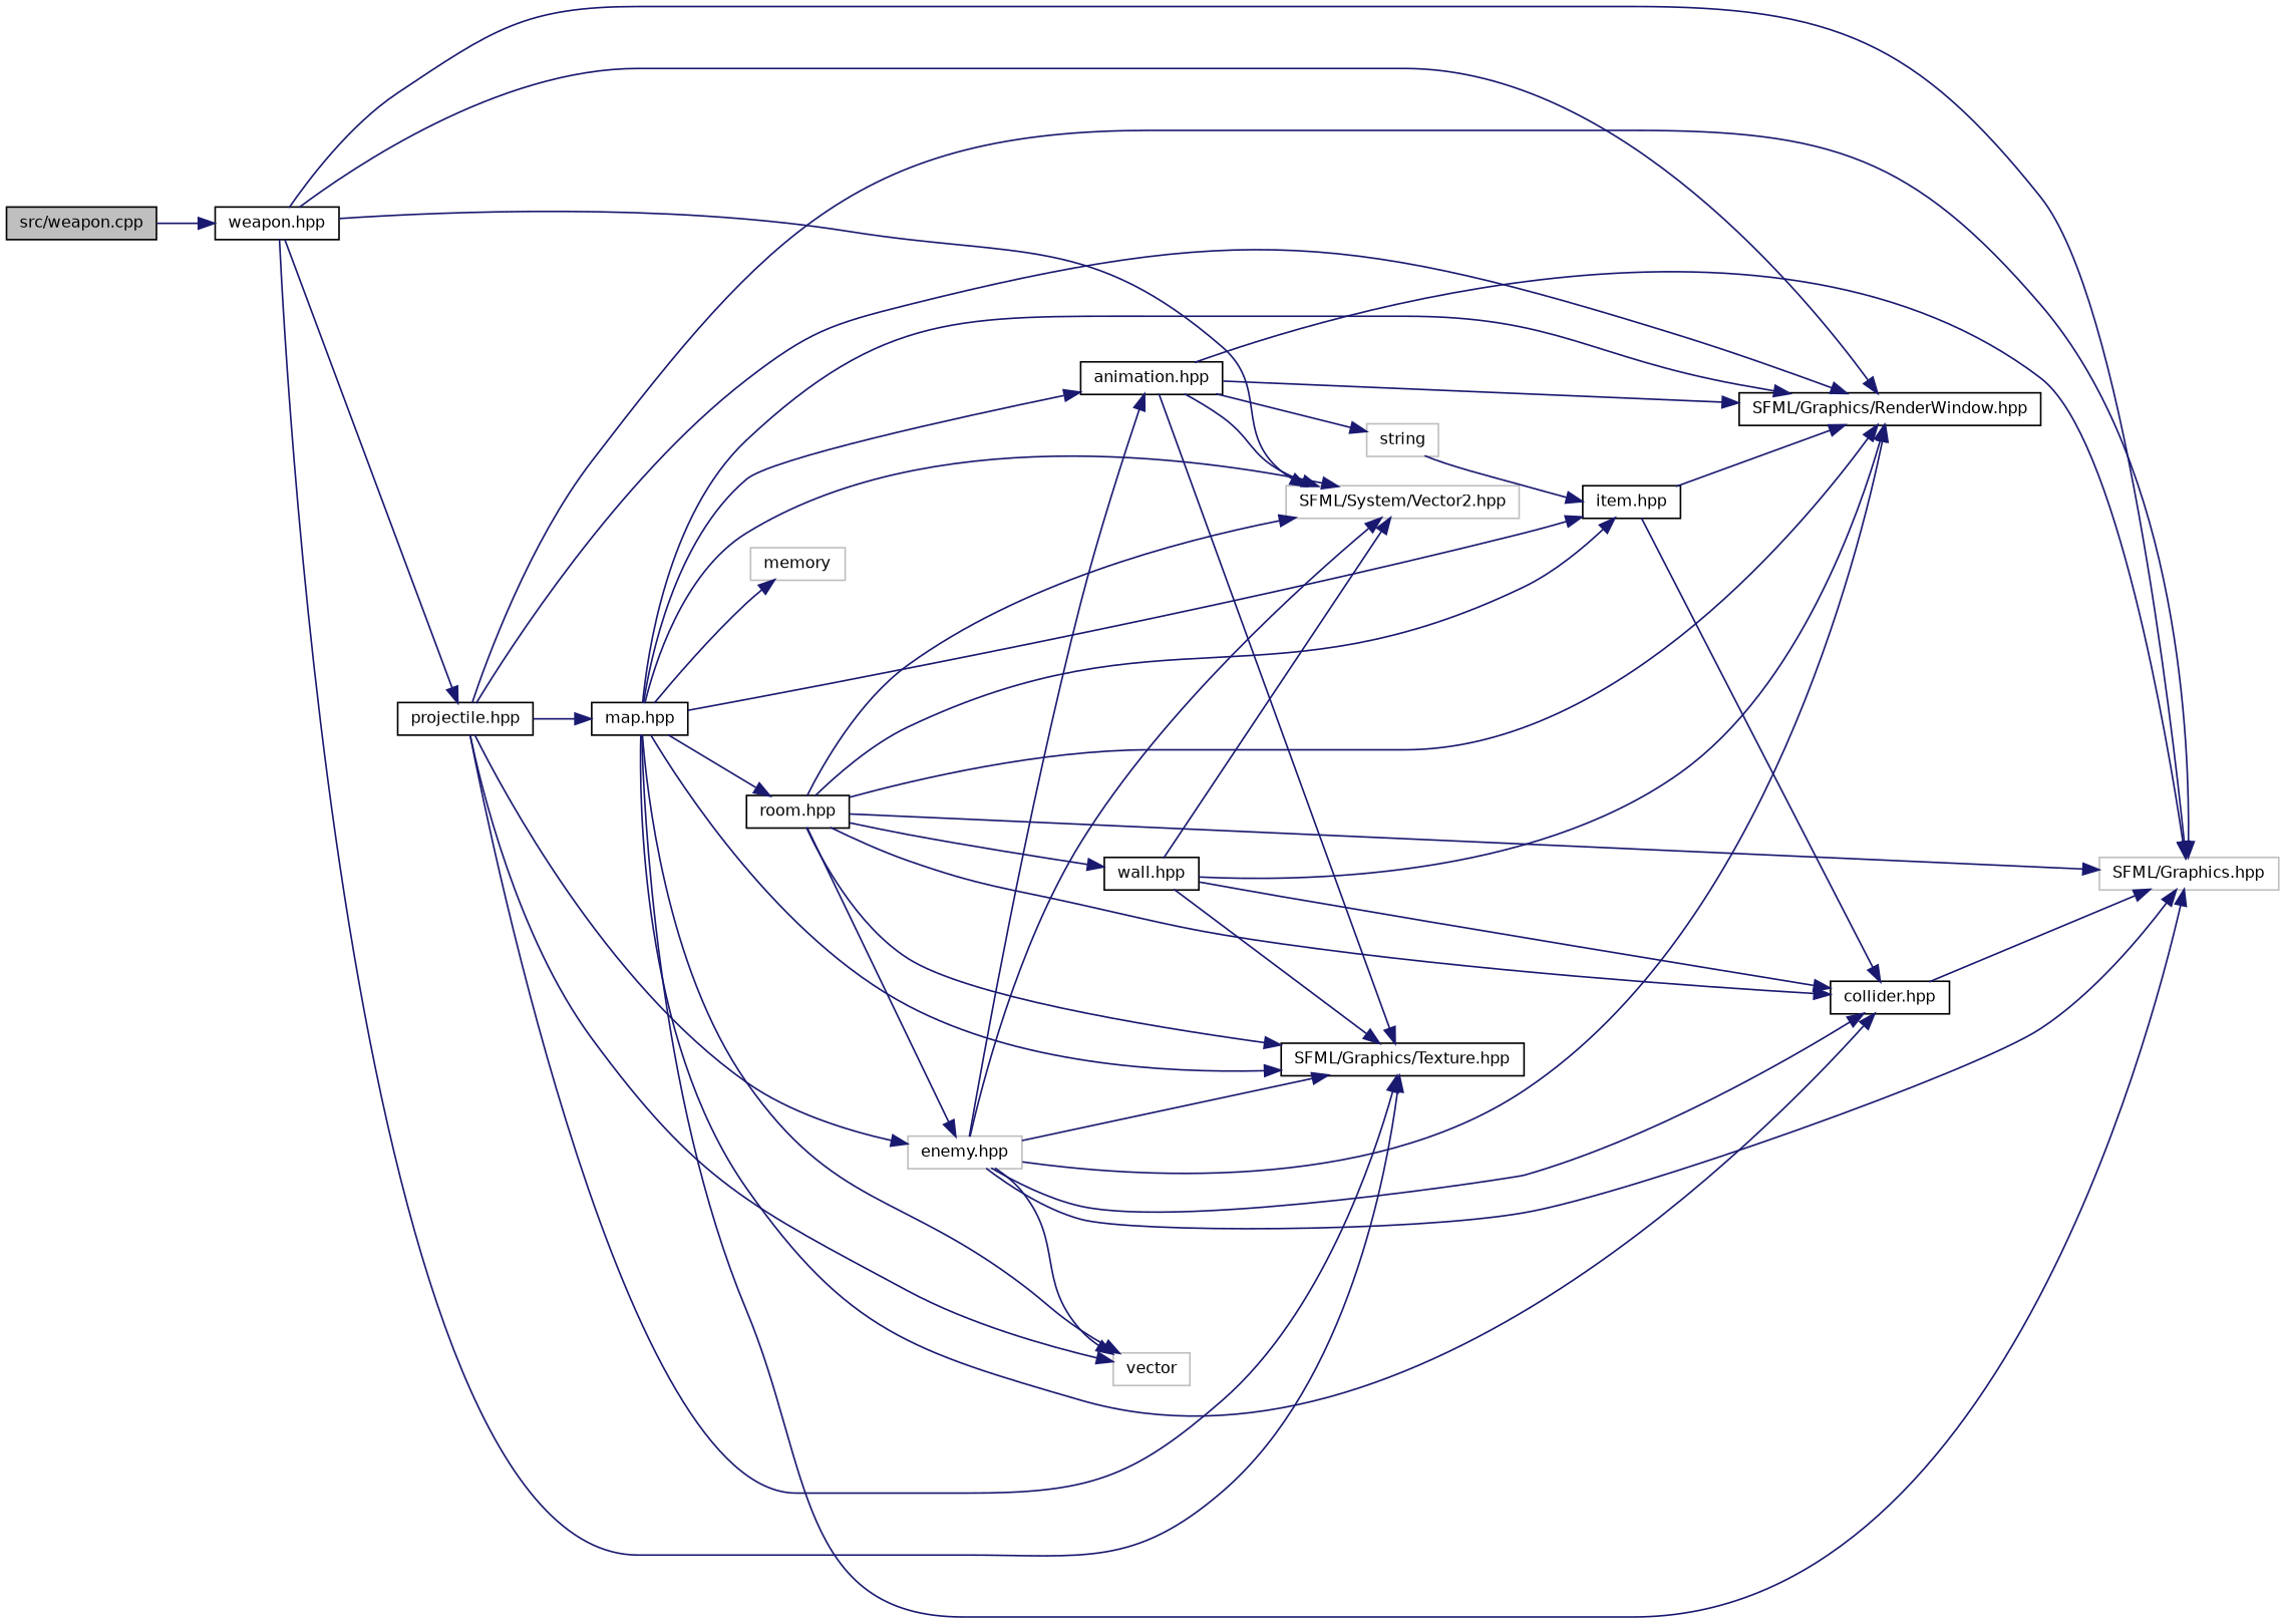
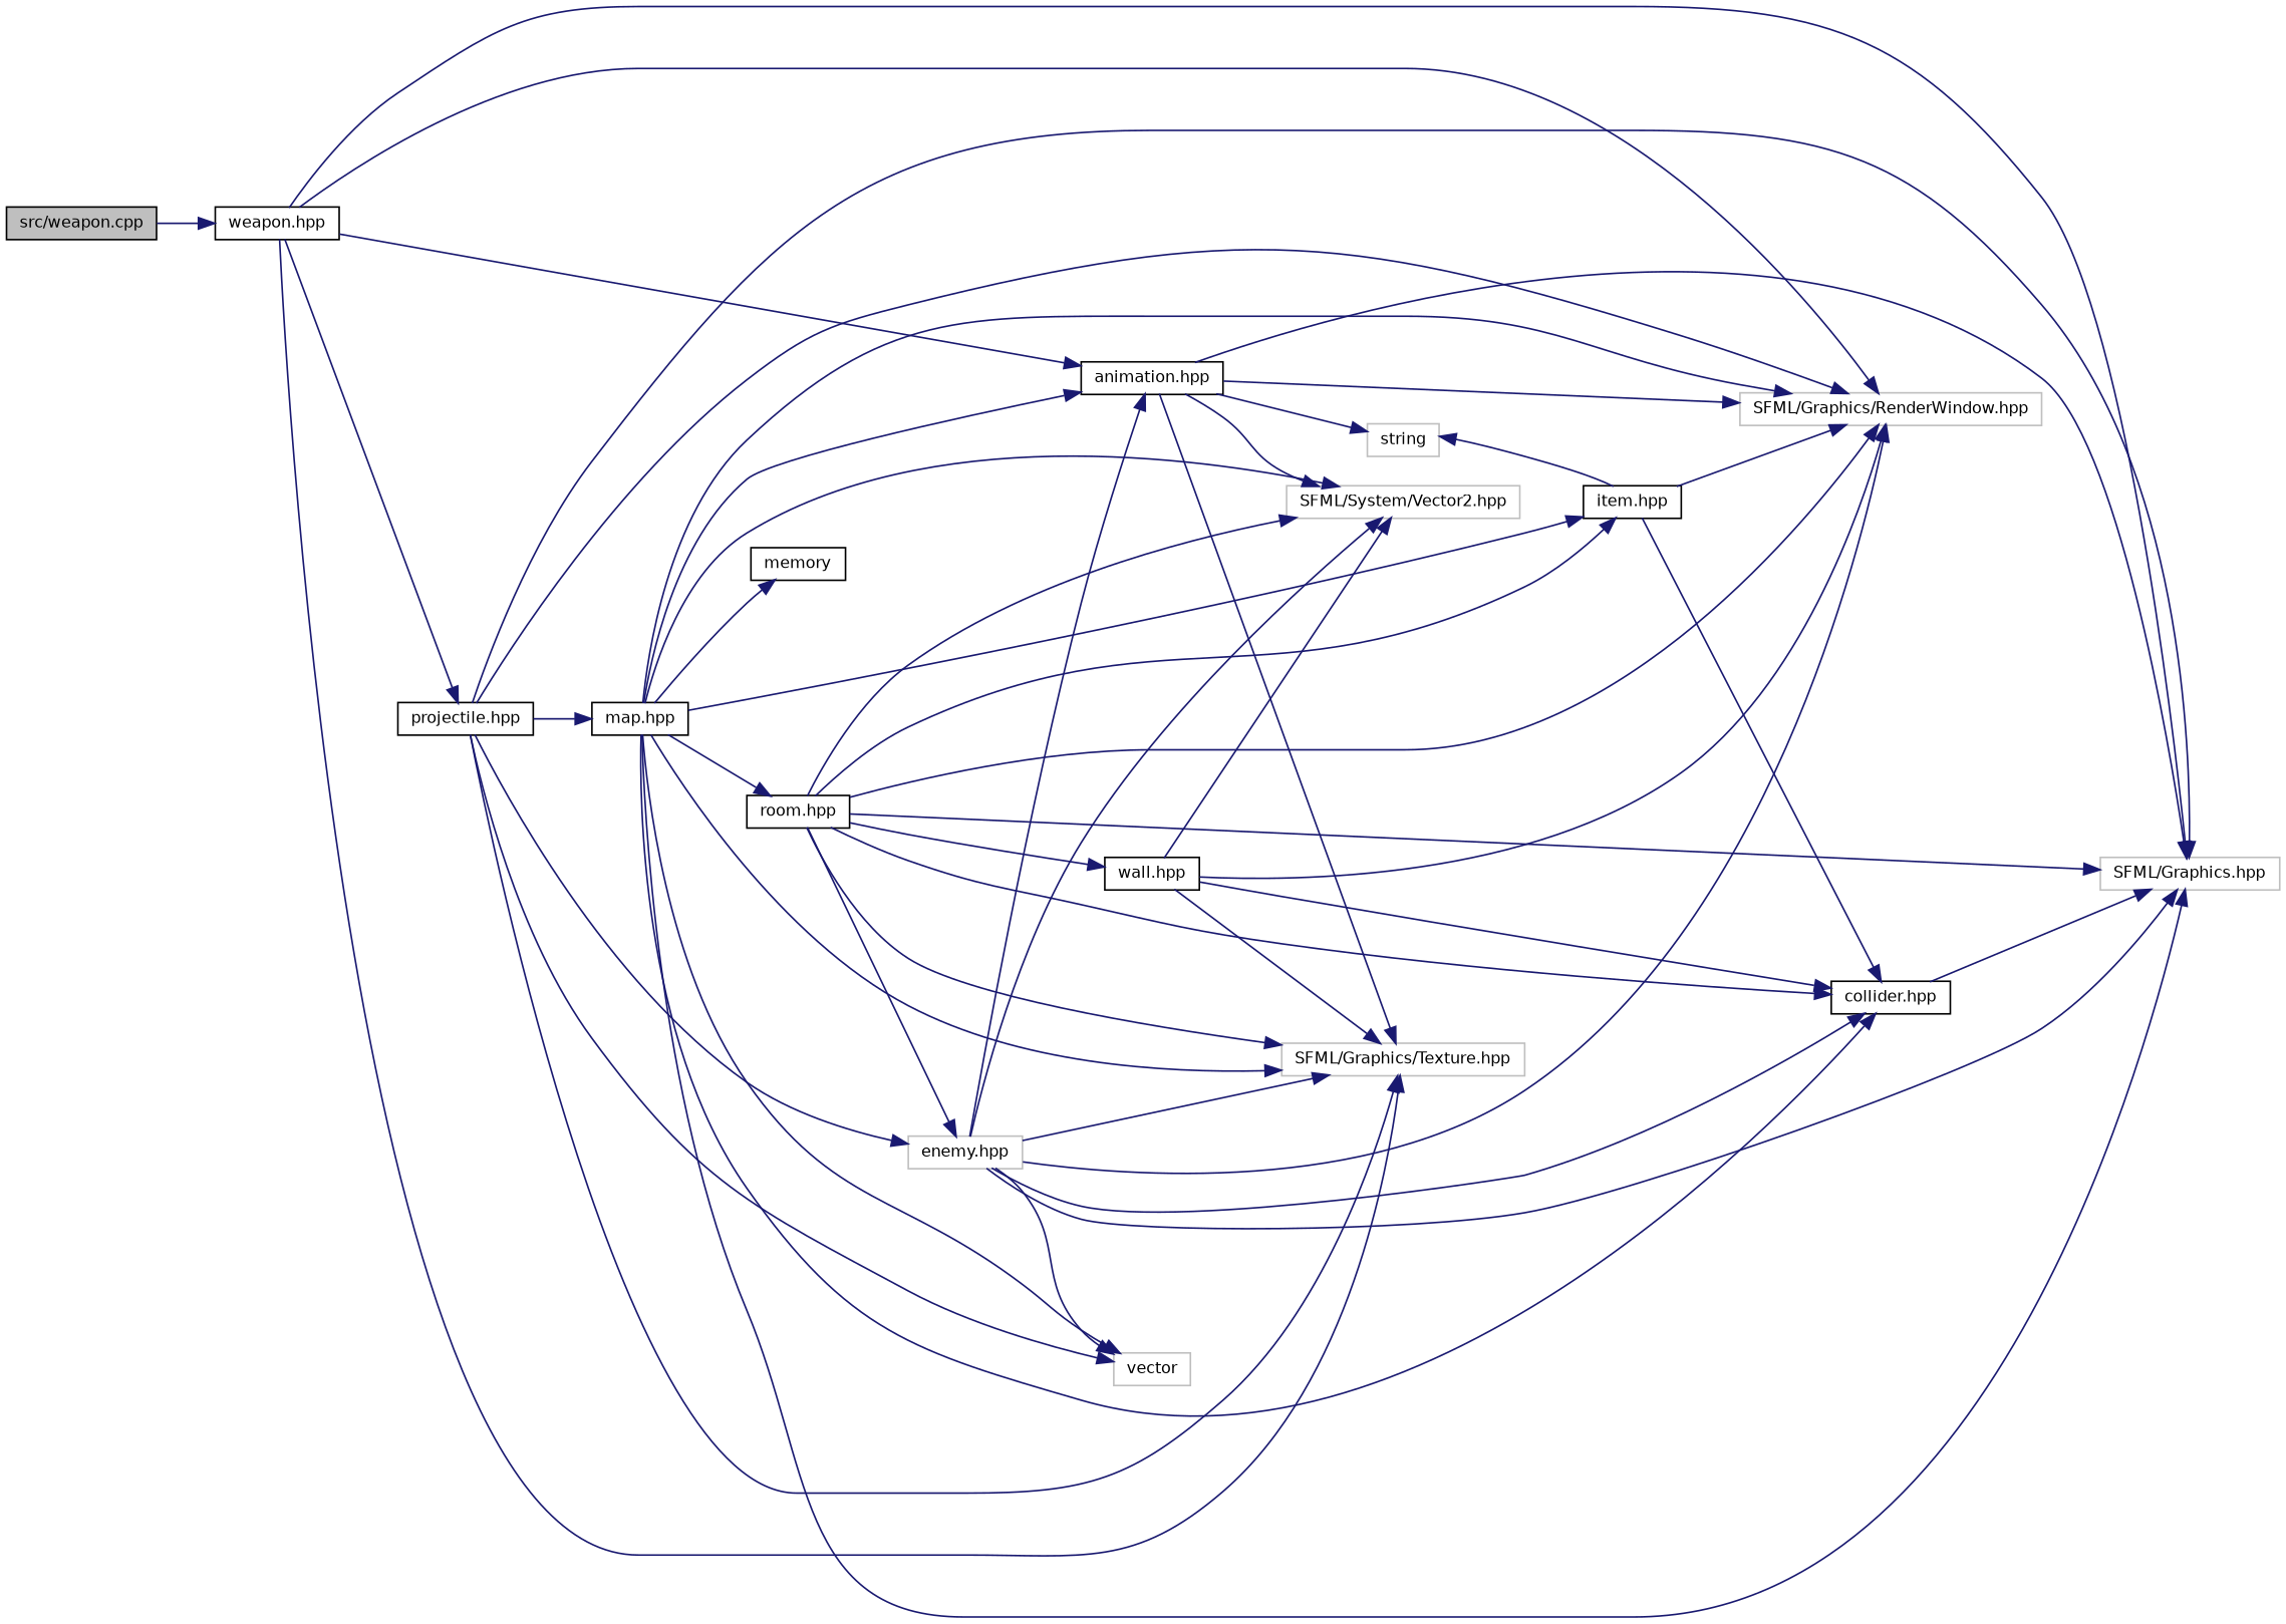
  digraph {
    rankdir=LR
    node [color=black fillcolor=white fontname=Helvetica fontsize=10 shape=record style=filled]
    edge [color=midnightblue fontname=Helvetica fontsize=10 labelfontname=Helvetica labelfontsize=10 style=solid]
    n1 [fillcolor=grey75 fontcolor=black height=0.2 label="src/weapon.cpp" width=0.4]
    n2 [height=0.2 label="weapon.hpp" width=0.4]
    n3 [color=grey75 height=0.2 label="SFML/Graphics.hpp" width=0.4]
-   n4 [height=0.2 label="SFML/Graphics/RenderWindow.hpp" width=0.4]
-   n5 [height=0.2 label="SFML/Graphics/Texture.hpp" width=0.4]
+   n4 [color=grey75 height=0.2 label="SFML/Graphics/RenderWindow.hpp" width=0.4]
+   n5 [color=grey75 height=0.2 label="SFML/Graphics/Texture.hpp" width=0.4]
    n6 [color=grey75 height=0.2 label="SFML/System/Vector2.hpp" width=0.4]
    n7 [height=0.2 label="projectile.hpp" width=0.4]
    n8 [color=grey75 height=0.2 label=vector width=0.4]
    n9 [height=0.2 label="map.hpp" width=0.4]
    n10 [color=grey75 height=0.2 label="enemy.hpp" width=0.4]
-   n11 [color=grey75 height=0.2 label=memory width=0.4]
+   n11 [height=0.2 label=memory width=0.4]
    n12 [height=0.2 label="animation.hpp" width=0.4]
    n13 [height=0.2 label="collider.hpp" width=0.4]
    n14 [height=0.2 label="item.hpp" width=0.4]
    n15 [height=0.2 label="room.hpp" width=0.4]
    n16 [color=grey75 height=0.2 label=string width=0.4]
    n17 [height=0.2 label="wall.hpp" width=0.4]
    n1 -> n2
    n2 -> n3
    n2 -> n4
    n2 -> n5
-   n2 -> n6
+   n2 -> n12
    n2 -> n7
    n7 -> n3
    n7 -> n4
    n7 -> n5
    n7 -> n8
    n7 -> n9
    n7 -> n10
    n9 -> n3
    n9 -> n4
    n9 -> n5
    n9 -> n6
    n9 -> n8
    n9 -> n11
    n9 -> n12
    n9 -> n13
    n9 -> n14
    n9 -> n15
    n10 -> n3
    n10 -> n4
    n10 -> n5
    n10 -> n6
    n10 -> n8
    n10 -> n12
    n10 -> n13
    n12 -> n3
    n12 -> n4
    n12 -> n5
    n12 -> n6
    n12 -> n16
    n13 -> n3
    n14 -> n4
    n14 -> n13
-   n16 -> n14
+   n14 -> n16
    n15 -> n3
    n15 -> n4
    n15 -> n5
    n15 -> n6
    n15 -> n10
    n15 -> n13
    n15 -> n14
    n15 -> n17
    n17 -> n4
    n17 -> n5
    n17 -> n6
    n17 -> n13
  }
